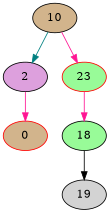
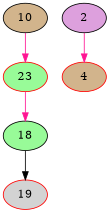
  digraph {
    node [color=black fillcolor=tan style=filled]
    edge [color=deeppink]
    10
    2 [fillcolor=plum]
    23 [color=red fillcolor=palegreen]
-   0 [color=red]
+   0 [color=red label=4]
    18 [fillcolor=palegreen]
-   19 [fillcolor=lightgrey]
-   10 -> 2 [color=teal]
+   19 [color=red fillcolor=lightgrey]
    10 -> 23
    2 -> 0
    23 -> 18
    18 -> 19 [color=black]
  }
